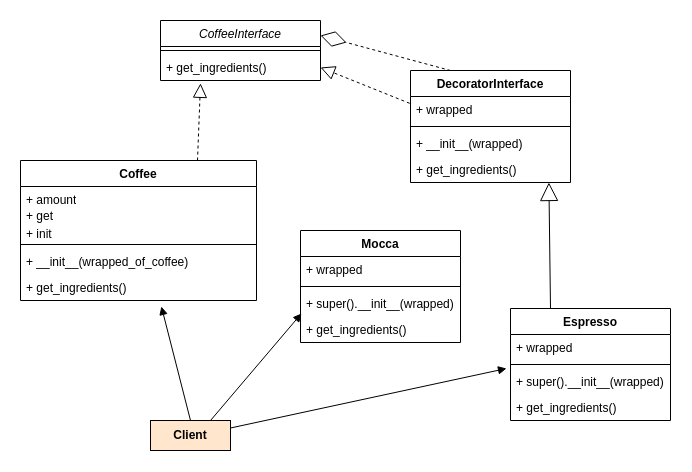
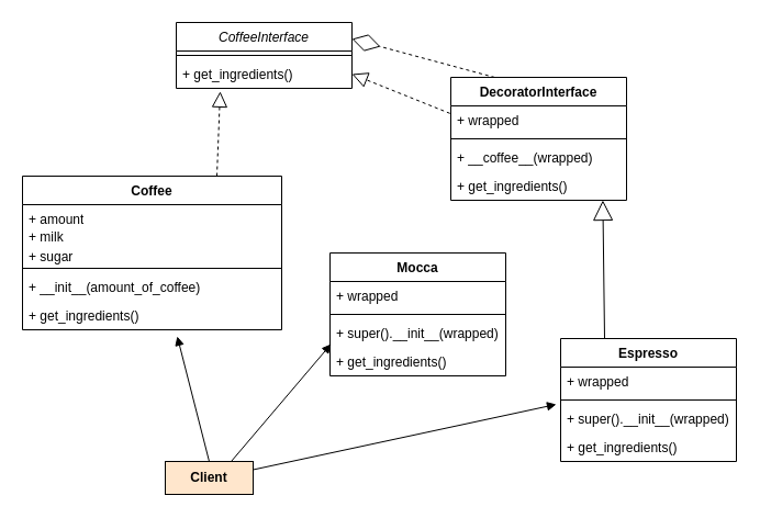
  <mxCell id="0" />
  <mxCell id="1" parent="0" />
  <mxCell id="2" value="Coffee" style="swimlane;fontStyle=1;align=center;verticalAlign=top;childLayout=stackLayout;horizontal=1;startSize=26;horizontalStack=0;resizeParent=1;resizeParentMax=0;resizeLast=0;collapsible=1;marginBottom=0;whiteSpace=wrap;html=1;" parent="1" vertex="1"><mxGeometry x="20" y="160" width="236" height="140" as="geometry" /></mxCell>
  <mxCell id="3" value="+ amount" style="text;strokeColor=none;fillColor=none;align=left;verticalAlign=top;spacingLeft=4;spacingRight=4;overflow=hidden;rotatable=0;points=[[0,0.5],[1,0.5]];portConstraint=eastwest;whiteSpace=wrap;html=1;" parent="2" vertex="1"><mxGeometry y="26" width="236" height="16" as="geometry" /></mxCell>
- <mxCell id="4" value="+ get" style="text;strokeColor=none;fillColor=none;align=left;verticalAlign=top;spacingLeft=4;spacingRight=4;overflow=hidden;rotatable=0;points=[[0,0.5],[1,0.5]];portConstraint=eastwest;whiteSpace=wrap;html=1;" parent="2" vertex="1"><mxGeometry y="42" width="236" height="18" as="geometry" /></mxCell>
- <mxCell id="5" value="+ init" style="text;strokeColor=none;fillColor=none;align=left;verticalAlign=top;spacingLeft=4;spacingRight=4;overflow=hidden;rotatable=0;points=[[0,0.5],[1,0.5]];portConstraint=eastwest;whiteSpace=wrap;html=1;" parent="2" vertex="1"><mxGeometry y="60" width="236" height="20" as="geometry" /></mxCell>
+ <mxCell id="4" value="+ milk" style="text;strokeColor=none;fillColor=none;align=left;verticalAlign=top;spacingLeft=4;spacingRight=4;overflow=hidden;rotatable=0;points=[[0,0.5],[1,0.5]];portConstraint=eastwest;whiteSpace=wrap;html=1;" parent="2" vertex="1"><mxGeometry y="42" width="236" height="18" as="geometry" /></mxCell>
+ <mxCell id="5" value="+ sugar" style="text;strokeColor=none;fillColor=none;align=left;verticalAlign=top;spacingLeft=4;spacingRight=4;overflow=hidden;rotatable=0;points=[[0,0.5],[1,0.5]];portConstraint=eastwest;whiteSpace=wrap;html=1;" parent="2" vertex="1"><mxGeometry y="60" width="236" height="20" as="geometry" /></mxCell>
  <mxCell id="6" value="" style="line;strokeWidth=1;fillColor=none;align=left;verticalAlign=middle;spacingTop=-1;spacingLeft=3;spacingRight=3;rotatable=0;labelPosition=right;points=[];portConstraint=eastwest;strokeColor=inherit;" parent="2" vertex="1"><mxGeometry y="80" width="236" height="8" as="geometry" /></mxCell>
- <mxCell id="7" value="+ __init__(wrapped_of_coffee)" style="text;strokeColor=none;fillColor=none;align=left;verticalAlign=top;spacingLeft=4;spacingRight=4;overflow=hidden;rotatable=0;points=[[0,0.5],[1,0.5]];portConstraint=eastwest;whiteSpace=wrap;html=1;" parent="2" vertex="1"><mxGeometry y="88" width="236" height="26" as="geometry" /></mxCell>
+ <mxCell id="7" value="+ __init__(amount_of_coffee)" style="text;strokeColor=none;fillColor=none;align=left;verticalAlign=top;spacingLeft=4;spacingRight=4;overflow=hidden;rotatable=0;points=[[0,0.5],[1,0.5]];portConstraint=eastwest;whiteSpace=wrap;html=1;" parent="2" vertex="1"><mxGeometry y="88" width="236" height="26" as="geometry" /></mxCell>
  <mxCell id="8" value="+ get_ingredients()" style="text;strokeColor=none;fillColor=none;align=left;verticalAlign=top;spacingLeft=4;spacingRight=4;overflow=hidden;rotatable=0;points=[[0,0.5],[1,0.5]];portConstraint=eastwest;whiteSpace=wrap;html=1;" parent="2" vertex="1"><mxGeometry y="114" width="236" height="26" as="geometry" /></mxCell>
  <mxCell id="9" value="Mocca" style="swimlane;fontStyle=1;align=center;verticalAlign=top;childLayout=stackLayout;horizontal=1;startSize=26;horizontalStack=0;resizeParent=1;resizeParentMax=0;resizeLast=0;collapsible=1;marginBottom=0;whiteSpace=wrap;html=1;" parent="1" vertex="1"><mxGeometry x="300" y="230" width="160" height="112" as="geometry" /></mxCell>
  <mxCell id="10" value="+ wrapped" style="text;strokeColor=none;fillColor=none;align=left;verticalAlign=top;spacingLeft=4;spacingRight=4;overflow=hidden;rotatable=0;points=[[0,0.5],[1,0.5]];portConstraint=eastwest;whiteSpace=wrap;html=1;" parent="9" vertex="1"><mxGeometry y="26" width="160" height="26" as="geometry" /></mxCell>
  <mxCell id="11" value="" style="line;strokeWidth=1;fillColor=none;align=left;verticalAlign=middle;spacingTop=-1;spacingLeft=3;spacingRight=3;rotatable=0;labelPosition=right;points=[];portConstraint=eastwest;strokeColor=inherit;" parent="9" vertex="1"><mxGeometry y="52" width="160" height="8" as="geometry" /></mxCell>
  <mxCell id="12" value="+ super().__init__(wrapped)" style="text;strokeColor=none;fillColor=none;align=left;verticalAlign=top;spacingLeft=4;spacingRight=4;overflow=hidden;rotatable=0;points=[[0,0.5],[1,0.5]];portConstraint=eastwest;whiteSpace=wrap;html=1;" parent="9" vertex="1"><mxGeometry y="60" width="160" height="26" as="geometry" /></mxCell>
  <mxCell id="13" value="+ get_ingredients()" style="text;strokeColor=none;fillColor=none;align=left;verticalAlign=top;spacingLeft=4;spacingRight=4;overflow=hidden;rotatable=0;points=[[0,0.5],[1,0.5]];portConstraint=eastwest;whiteSpace=wrap;html=1;" parent="9" vertex="1"><mxGeometry y="86" width="160" height="26" as="geometry" /></mxCell>
  <mxCell id="14" value="Espresso" style="swimlane;fontStyle=1;align=center;verticalAlign=top;childLayout=stackLayout;horizontal=1;startSize=26;horizontalStack=0;resizeParent=1;resizeParentMax=0;resizeLast=0;collapsible=1;marginBottom=0;whiteSpace=wrap;html=1;" parent="1" vertex="1"><mxGeometry x="510" y="308" width="160" height="112" as="geometry" /></mxCell>
  <mxCell id="15" value="+ wrapped" style="text;strokeColor=none;fillColor=none;align=left;verticalAlign=top;spacingLeft=4;spacingRight=4;overflow=hidden;rotatable=0;points=[[0,0.5],[1,0.5]];portConstraint=eastwest;whiteSpace=wrap;html=1;" parent="14" vertex="1"><mxGeometry y="26" width="160" height="26" as="geometry" /></mxCell>
  <mxCell id="16" value="" style="line;strokeWidth=1;fillColor=none;align=left;verticalAlign=middle;spacingTop=-1;spacingLeft=3;spacingRight=3;rotatable=0;labelPosition=right;points=[];portConstraint=eastwest;strokeColor=inherit;" parent="14" vertex="1"><mxGeometry y="52" width="160" height="8" as="geometry" /></mxCell>
  <mxCell id="17" value="+ super().__init__(wrapped)" style="text;strokeColor=none;fillColor=none;align=left;verticalAlign=top;spacingLeft=4;spacingRight=4;overflow=hidden;rotatable=0;points=[[0,0.5],[1,0.5]];portConstraint=eastwest;whiteSpace=wrap;html=1;" parent="14" vertex="1"><mxGeometry y="60" width="160" height="26" as="geometry" /></mxCell>
  <mxCell id="18" value="+ get_ingredients()" style="text;strokeColor=none;fillColor=none;align=left;verticalAlign=top;spacingLeft=4;spacingRight=4;overflow=hidden;rotatable=0;points=[[0,0.5],[1,0.5]];portConstraint=eastwest;whiteSpace=wrap;html=1;" parent="14" vertex="1"><mxGeometry y="86" width="160" height="26" as="geometry" /></mxCell>
  <mxCell id="19" value="&lt;b&gt;Client&lt;/b&gt;" style="html=1;whiteSpace=wrap;fillColor=#ffe6cc;" parent="1" vertex="1"><mxGeometry x="150" y="420" width="80" height="30" as="geometry" /></mxCell>
  <mxCell id="20" value="&lt;i style=&quot;font-weight: normal;&quot;&gt;CoffeeInterface&lt;/i&gt;" style="swimlane;fontStyle=1;align=center;verticalAlign=top;childLayout=stackLayout;horizontal=1;startSize=26;horizontalStack=0;resizeParent=1;resizeParentMax=0;resizeLast=0;collapsible=1;marginBottom=0;whiteSpace=wrap;html=1;" parent="1" vertex="1"><mxGeometry x="160" y="20" width="160" height="60" as="geometry" /></mxCell>
  <mxCell id="21" value="" style="line;strokeWidth=1;fillColor=none;align=left;verticalAlign=middle;spacingTop=-1;spacingLeft=3;spacingRight=3;rotatable=0;labelPosition=right;points=[];portConstraint=eastwest;strokeColor=inherit;" parent="20" vertex="1"><mxGeometry y="26" width="160" height="8" as="geometry" /></mxCell>
  <mxCell id="22" value="+ get_ingredients()" style="text;strokeColor=none;fillColor=none;align=left;verticalAlign=top;spacingLeft=4;spacingRight=4;overflow=hidden;rotatable=0;points=[[0,0.5],[1,0.5]];portConstraint=eastwest;whiteSpace=wrap;html=1;" parent="20" vertex="1"><mxGeometry y="34" width="160" height="26" as="geometry" /></mxCell>
  <mxCell id="23" value="DecoratorInterface" style="swimlane;fontStyle=1;align=center;verticalAlign=top;childLayout=stackLayout;horizontal=1;startSize=26;horizontalStack=0;resizeParent=1;resizeParentMax=0;resizeLast=0;collapsible=1;marginBottom=0;whiteSpace=wrap;html=1;" parent="1" vertex="1"><mxGeometry x="410" y="70" width="160" height="112" as="geometry" /></mxCell>
  <mxCell id="24" value="+ wrapped" style="text;strokeColor=none;fillColor=none;align=left;verticalAlign=top;spacingLeft=4;spacingRight=4;overflow=hidden;rotatable=0;points=[[0,0.5],[1,0.5]];portConstraint=eastwest;whiteSpace=wrap;html=1;" parent="23" vertex="1"><mxGeometry y="26" width="160" height="26" as="geometry" /></mxCell>
  <mxCell id="25" value="" style="line;strokeWidth=1;fillColor=none;align=left;verticalAlign=middle;spacingTop=-1;spacingLeft=3;spacingRight=3;rotatable=0;labelPosition=right;points=[];portConstraint=eastwest;strokeColor=inherit;" parent="23" vertex="1"><mxGeometry y="52" width="160" height="8" as="geometry" /></mxCell>
- <mxCell id="26" value="+ __init__(wrapped)" style="text;strokeColor=none;fillColor=none;align=left;verticalAlign=top;spacingLeft=4;spacingRight=4;overflow=hidden;rotatable=0;points=[[0,0.5],[1,0.5]];portConstraint=eastwest;whiteSpace=wrap;html=1;" parent="23" vertex="1"><mxGeometry y="60" width="160" height="26" as="geometry" /></mxCell>
+ <mxCell id="26" value="+ __coffee__(wrapped)" style="text;strokeColor=none;fillColor=none;align=left;verticalAlign=top;spacingLeft=4;spacingRight=4;overflow=hidden;rotatable=0;points=[[0,0.5],[1,0.5]];portConstraint=eastwest;whiteSpace=wrap;html=1;" parent="23" vertex="1"><mxGeometry y="60" width="160" height="26" as="geometry" /></mxCell>
  <mxCell id="27" value="+ get_ingredients()" style="text;strokeColor=none;fillColor=none;align=left;verticalAlign=top;spacingLeft=4;spacingRight=4;overflow=hidden;rotatable=0;points=[[0,0.5],[1,0.5]];portConstraint=eastwest;whiteSpace=wrap;html=1;" parent="23" vertex="1"><mxGeometry y="86" width="160" height="26" as="geometry" /></mxCell>
  <mxCell id="28" value="" style="endArrow=block;dashed=1;endFill=0;endSize=12;html=1;rounded=0;entryX=0.25;entryY=1.109;entryDx=0;entryDy=0;entryPerimeter=0;exitX=0.75;exitY=0;exitDx=0;exitDy=0;" parent="1" source="2" target="22" edge="1"><mxGeometry width="160" relative="1" as="geometry"><mxPoint x="120" y="132" as="sourcePoint" /><mxPoint x="280" y="132" as="targetPoint" /></mxGeometry></mxCell>
  <mxCell id="29" value="" style="endArrow=block;dashed=1;endFill=0;endSize=12;html=1;rounded=0;entryX=1;entryY=0.5;entryDx=0;entryDy=0;exitX=-0.005;exitY=0.263;exitDx=0;exitDy=0;exitPerimeter=0;" parent="1" source="24" target="22" edge="1"><mxGeometry width="160" relative="1" as="geometry"><mxPoint x="350" y="122" as="sourcePoint" /><mxPoint x="353" y="45" as="targetPoint" /></mxGeometry></mxCell>
  <mxCell id="30" value="" style="endArrow=block;endSize=16;endFill=0;html=1;rounded=0;entryX=0.865;entryY=1;entryDx=0;entryDy=0;exitX=0.25;exitY=0;exitDx=0;exitDy=0;entryPerimeter=0;" parent="1" source="14" target="27" edge="1"><mxGeometry width="160" relative="1" as="geometry"><mxPoint x="550" y="256" as="sourcePoint" /><mxPoint x="550" y="190" as="targetPoint" /></mxGeometry></mxCell>
  <mxCell id="31" value="" style="endArrow=diamondThin;endFill=0;endSize=24;html=1;rounded=0;exitX=0.25;exitY=0;exitDx=0;exitDy=0;entryX=1;entryY=0.25;entryDx=0;entryDy=0;dashed=1;" parent="1" source="23" target="20" edge="1"><mxGeometry width="160" relative="1" as="geometry"><mxPoint x="450" y="30" as="sourcePoint" /><mxPoint x="370" y="20" as="targetPoint" /></mxGeometry></mxCell>
  <mxCell id="32" value="" style="html=1;verticalAlign=bottom;endArrow=block;curved=0;rounded=0;entryX=0.597;entryY=1.231;entryDx=0;entryDy=0;entryPerimeter=0;exitX=0.5;exitY=0;exitDx=0;exitDy=0;" edge="1" parent="1" source="19" target="8"><mxGeometry width="80" relative="1" as="geometry"><mxPoint x="150" y="410" as="sourcePoint" /><mxPoint x="230" y="410" as="targetPoint" /></mxGeometry></mxCell>
  <mxCell id="33" value="" style="html=1;verticalAlign=bottom;endArrow=block;curved=0;rounded=0;entryX=0.006;entryY=-0.115;entryDx=0;entryDy=0;entryPerimeter=0;exitX=0.75;exitY=0;exitDx=0;exitDy=0;" edge="1" parent="1" source="19" target="13"><mxGeometry width="80" relative="1" as="geometry"><mxPoint x="285" y="464" as="sourcePoint" /><mxPoint x="256" y="350" as="targetPoint" /></mxGeometry></mxCell>
  <mxCell id="34" value="" style="html=1;verticalAlign=bottom;endArrow=block;curved=0;rounded=0;entryX=-0.025;entryY=0;entryDx=0;entryDy=0;entryPerimeter=0;exitX=1;exitY=0.25;exitDx=0;exitDy=0;" edge="1" parent="1" source="19" target="17"><mxGeometry width="80" relative="1" as="geometry"><mxPoint x="410" y="514" as="sourcePoint" /><mxPoint x="381" y="400" as="targetPoint" /></mxGeometry></mxCell>
